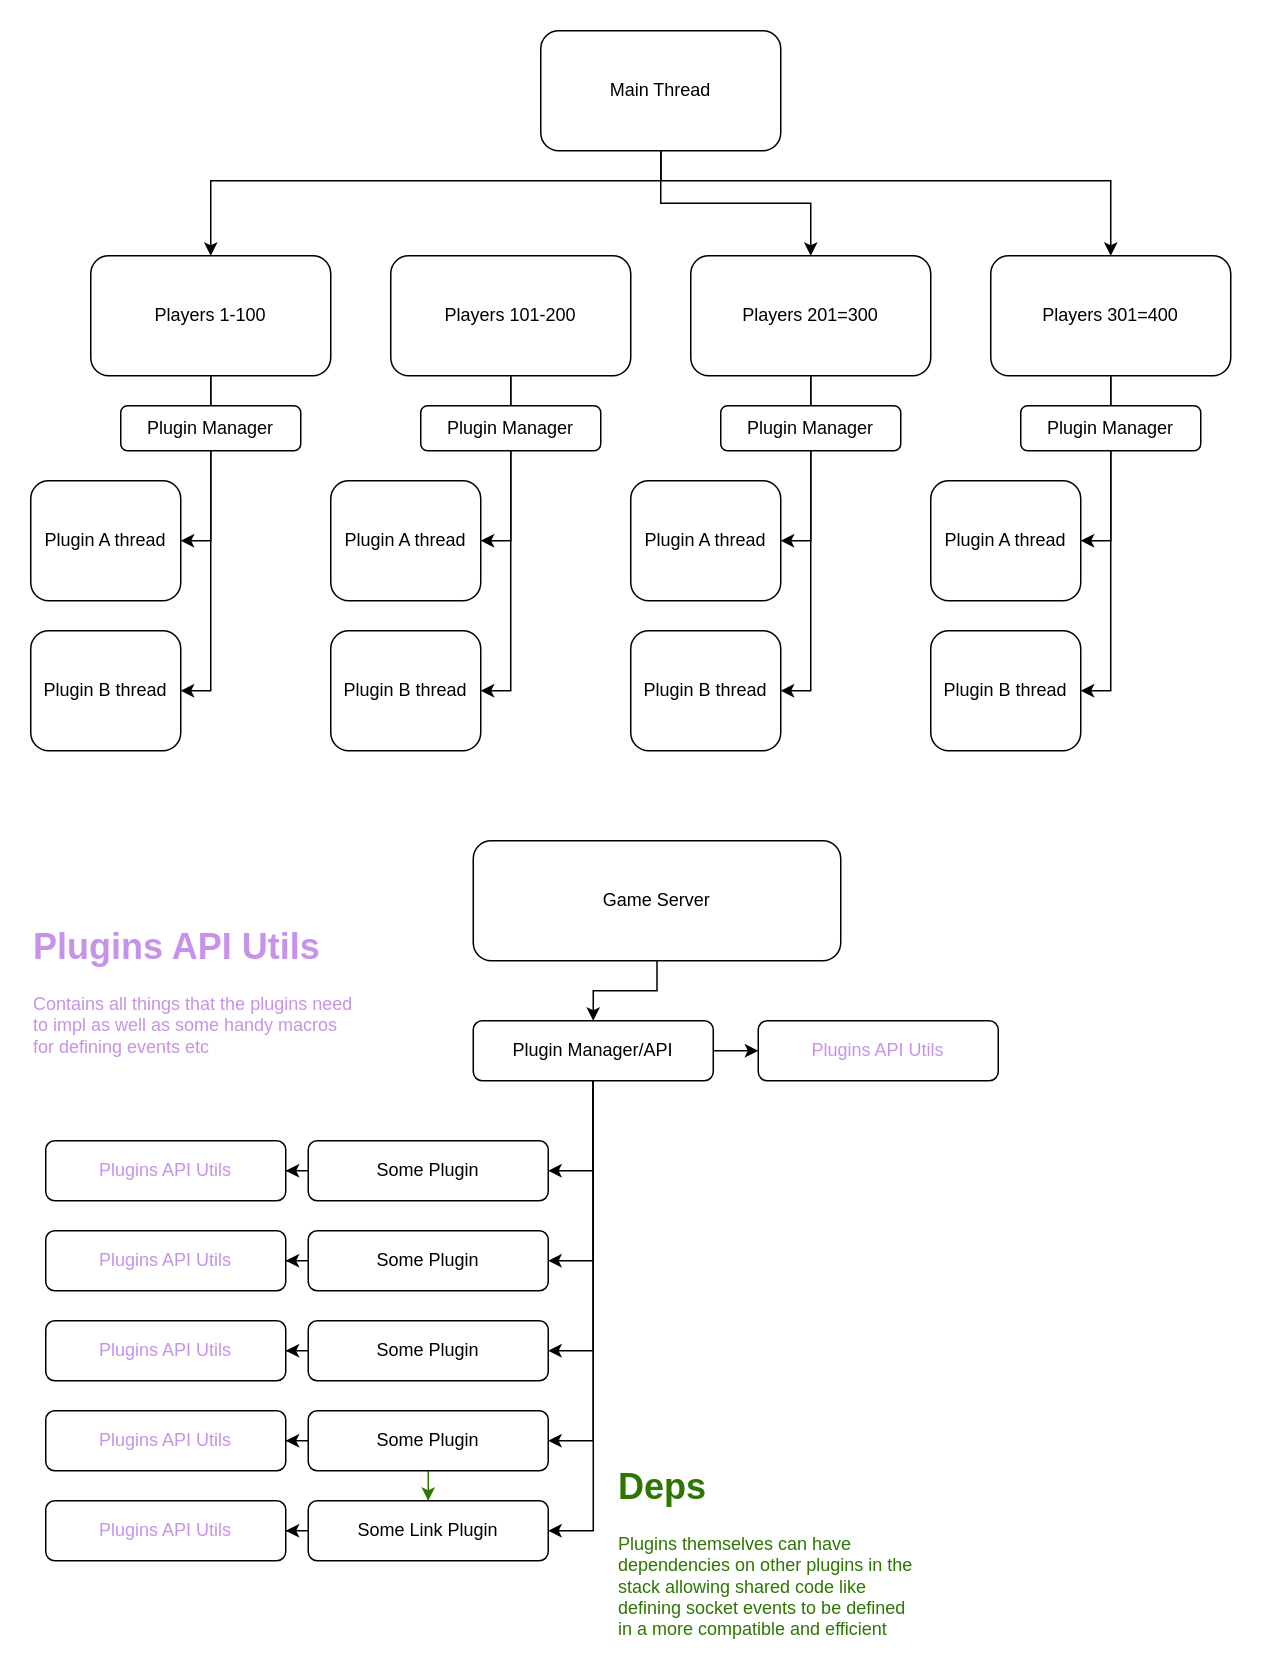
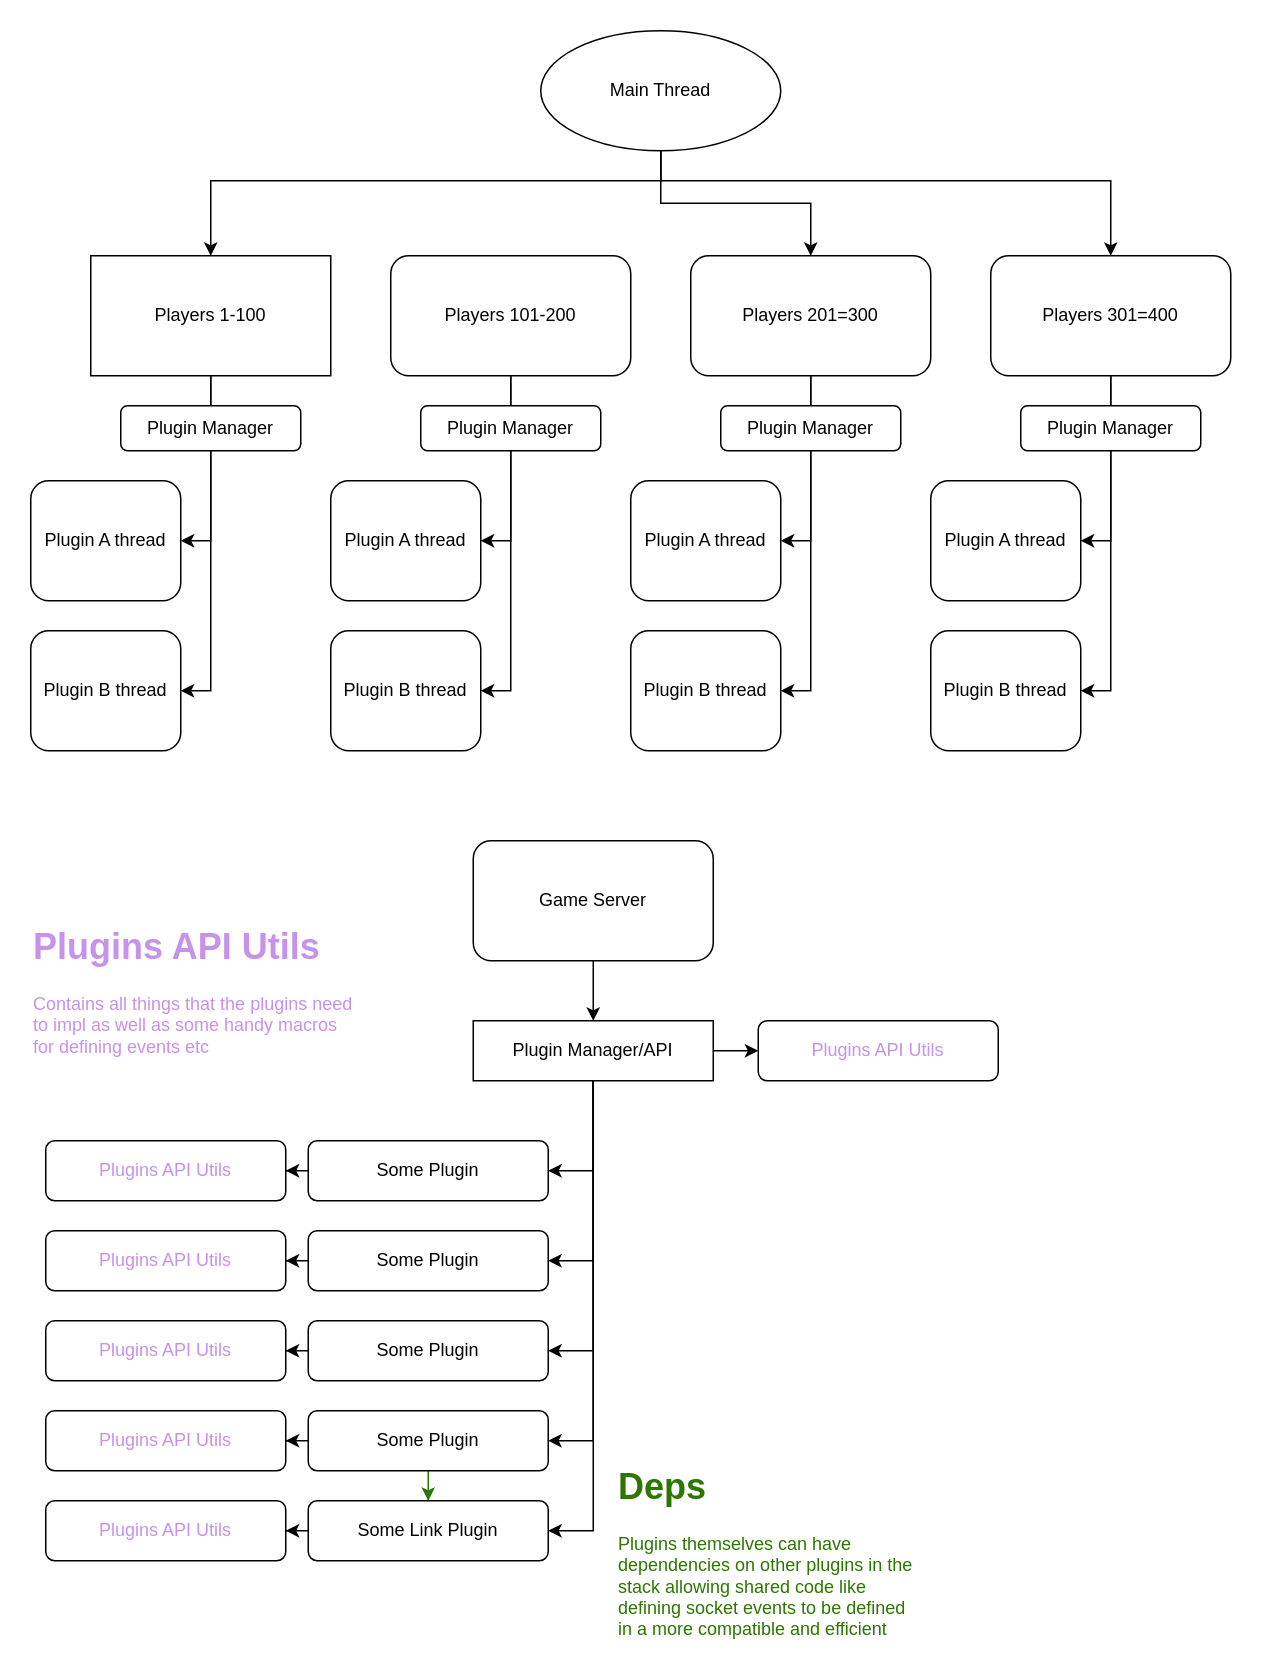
  <mxCell id="0" />
  <mxCell id="1" parent="0" />
  <mxCell id="2" value="" style="edgeStyle=orthogonalEdgeStyle;rounded=0;orthogonalLoop=1;jettySize=auto;html=1;entryX=1;entryY=0.5;entryDx=0;entryDy=0;" parent="1" source="3" target="11" edge="1"><mxGeometry relative="1" as="geometry"><Array as="points"><mxPoint x="140" y="360" /></Array></mxGeometry></mxCell>
- <mxCell id="3" value="Players 1-100" style="rounded=1;whiteSpace=wrap;html=1;" parent="1" vertex="1"><mxGeometry x="60" y="170" width="160" height="80" as="geometry" /></mxCell>
+ <mxCell id="3" value="Players 1-100" style="whiteSpace=wrap;html=1;rounded=0;" parent="1" vertex="1"><mxGeometry x="60" y="170" width="160" height="80" as="geometry" /></mxCell>
  <mxCell id="4" value="Players 101-200" style="rounded=1;whiteSpace=wrap;html=1;" parent="1" vertex="1"><mxGeometry x="260" y="170" width="160" height="80" as="geometry" /></mxCell>
  <mxCell id="5" value="Players 201=300" style="rounded=1;whiteSpace=wrap;html=1;" parent="1" vertex="1"><mxGeometry x="460" y="170" width="160" height="80" as="geometry" /></mxCell>
  <mxCell id="6" value="Players 301=400" style="rounded=1;whiteSpace=wrap;html=1;" parent="1" vertex="1"><mxGeometry x="660" y="170" width="160" height="80" as="geometry" /></mxCell>
  <mxCell id="7" style="edgeStyle=orthogonalEdgeStyle;rounded=0;orthogonalLoop=1;jettySize=auto;html=1;" parent="1" source="10" target="5" edge="1"><mxGeometry relative="1" as="geometry" /></mxCell>
  <mxCell id="8" style="edgeStyle=orthogonalEdgeStyle;rounded=0;orthogonalLoop=1;jettySize=auto;html=1;entryX=0.5;entryY=0;entryDx=0;entryDy=0;" parent="1" source="10" target="6" edge="1"><mxGeometry relative="1" as="geometry"><Array as="points"><mxPoint x="440" y="120" /><mxPoint x="740" y="120" /></Array></mxGeometry></mxCell>
  <mxCell id="9" style="edgeStyle=orthogonalEdgeStyle;rounded=0;orthogonalLoop=1;jettySize=auto;html=1;entryX=0.5;entryY=0;entryDx=0;entryDy=0;" parent="1" source="10" target="3" edge="1"><mxGeometry relative="1" as="geometry"><Array as="points"><mxPoint x="440" y="120" /><mxPoint x="140" y="120" /></Array></mxGeometry></mxCell>
- <mxCell id="10" value="Main Thread" style="rounded=1;whiteSpace=wrap;html=1;" parent="1" vertex="1"><mxGeometry x="360" y="20" width="160" height="80" as="geometry" /></mxCell>
+ <mxCell id="10" value="Main Thread" style="ellipse;whiteSpace=wrap;html=1;" parent="1" vertex="1"><mxGeometry x="360" y="20" width="160" height="80" as="geometry" /></mxCell>
  <mxCell id="11" value="Plugin A thread" style="rounded=1;whiteSpace=wrap;html=1;" parent="1" vertex="1"><mxGeometry x="20" y="320" width="100" height="80" as="geometry" /></mxCell>
  <mxCell id="12" value="Plugin B thread" style="rounded=1;whiteSpace=wrap;html=1;" parent="1" vertex="1"><mxGeometry x="20" y="420" width="100" height="80" as="geometry" /></mxCell>
  <mxCell id="13" value="" style="edgeStyle=orthogonalEdgeStyle;rounded=0;orthogonalLoop=1;jettySize=auto;html=1;entryX=1;entryY=0.5;entryDx=0;entryDy=0;exitX=0.5;exitY=1;exitDx=0;exitDy=0;" parent="1" source="3" target="12" edge="1"><mxGeometry relative="1" as="geometry"><mxPoint x="150" y="260" as="sourcePoint" /><mxPoint x="100" y="370" as="targetPoint" /><Array as="points"><mxPoint x="140" y="460" /></Array></mxGeometry></mxCell>
  <mxCell id="14" value="" style="edgeStyle=orthogonalEdgeStyle;rounded=0;orthogonalLoop=1;jettySize=auto;html=1;entryX=1;entryY=0.5;entryDx=0;entryDy=0;" parent="1" target="15" edge="1"><mxGeometry relative="1" as="geometry"><mxPoint x="340" y="250" as="sourcePoint" /><Array as="points"><mxPoint x="340" y="360" /></Array></mxGeometry></mxCell>
  <mxCell id="15" value="Plugin A thread" style="rounded=1;whiteSpace=wrap;html=1;" parent="1" vertex="1"><mxGeometry x="220" y="320" width="100" height="80" as="geometry" /></mxCell>
  <mxCell id="16" value="Plugin B thread" style="rounded=1;whiteSpace=wrap;html=1;" parent="1" vertex="1"><mxGeometry x="220" y="420" width="100" height="80" as="geometry" /></mxCell>
  <mxCell id="17" value="" style="edgeStyle=orthogonalEdgeStyle;rounded=0;orthogonalLoop=1;jettySize=auto;html=1;entryX=1;entryY=0.5;entryDx=0;entryDy=0;exitX=0.5;exitY=1;exitDx=0;exitDy=0;" parent="1" target="16" edge="1"><mxGeometry relative="1" as="geometry"><mxPoint x="340" y="250" as="sourcePoint" /><mxPoint x="300" y="370" as="targetPoint" /><Array as="points"><mxPoint x="340" y="460" /></Array></mxGeometry></mxCell>
  <mxCell id="18" value="" style="edgeStyle=orthogonalEdgeStyle;rounded=0;orthogonalLoop=1;jettySize=auto;html=1;entryX=1;entryY=0.5;entryDx=0;entryDy=0;" parent="1" target="19" edge="1"><mxGeometry relative="1" as="geometry"><mxPoint x="540" y="250" as="sourcePoint" /><Array as="points"><mxPoint x="540" y="360" /></Array></mxGeometry></mxCell>
  <mxCell id="19" value="Plugin A thread" style="rounded=1;whiteSpace=wrap;html=1;" parent="1" vertex="1"><mxGeometry x="420" y="320" width="100" height="80" as="geometry" /></mxCell>
  <mxCell id="20" value="Plugin B thread" style="rounded=1;whiteSpace=wrap;html=1;" parent="1" vertex="1"><mxGeometry x="420" y="420" width="100" height="80" as="geometry" /></mxCell>
  <mxCell id="21" value="" style="edgeStyle=orthogonalEdgeStyle;rounded=0;orthogonalLoop=1;jettySize=auto;html=1;entryX=1;entryY=0.5;entryDx=0;entryDy=0;exitX=0.5;exitY=1;exitDx=0;exitDy=0;" parent="1" target="20" edge="1"><mxGeometry relative="1" as="geometry"><mxPoint x="540" y="250" as="sourcePoint" /><mxPoint x="500" y="370" as="targetPoint" /><Array as="points"><mxPoint x="540" y="460" /></Array></mxGeometry></mxCell>
  <mxCell id="22" value="" style="edgeStyle=orthogonalEdgeStyle;rounded=0;orthogonalLoop=1;jettySize=auto;html=1;entryX=1;entryY=0.5;entryDx=0;entryDy=0;" parent="1" target="23" edge="1"><mxGeometry relative="1" as="geometry"><mxPoint x="740" y="250" as="sourcePoint" /><Array as="points"><mxPoint x="740" y="360" /></Array></mxGeometry></mxCell>
  <mxCell id="23" value="Plugin A thread" style="rounded=1;whiteSpace=wrap;html=1;" parent="1" vertex="1"><mxGeometry x="620" y="320" width="100" height="80" as="geometry" /></mxCell>
  <mxCell id="24" value="Plugin B thread" style="rounded=1;whiteSpace=wrap;html=1;" parent="1" vertex="1"><mxGeometry x="620" y="420" width="100" height="80" as="geometry" /></mxCell>
  <mxCell id="25" value="" style="edgeStyle=orthogonalEdgeStyle;rounded=0;orthogonalLoop=1;jettySize=auto;html=1;entryX=1;entryY=0.5;entryDx=0;entryDy=0;exitX=0.5;exitY=1;exitDx=0;exitDy=0;" parent="1" target="24" edge="1"><mxGeometry relative="1" as="geometry"><mxPoint x="740" y="250" as="sourcePoint" /><mxPoint x="700" y="370" as="targetPoint" /><Array as="points"><mxPoint x="740" y="460" /></Array></mxGeometry></mxCell>
  <mxCell id="26" value="Plugin Manager" style="rounded=1;whiteSpace=wrap;html=1;" parent="1" vertex="1"><mxGeometry x="80" y="270" width="120" height="30" as="geometry" /></mxCell>
  <mxCell id="27" value="Plugin Manager" style="rounded=1;whiteSpace=wrap;html=1;" parent="1" vertex="1"><mxGeometry x="280" y="270" width="120" height="30" as="geometry" /></mxCell>
  <mxCell id="28" value="Plugin Manager" style="rounded=1;whiteSpace=wrap;html=1;" parent="1" vertex="1"><mxGeometry x="480" y="270" width="120" height="30" as="geometry" /></mxCell>
  <mxCell id="29" value="Plugin Manager" style="rounded=1;whiteSpace=wrap;html=1;" parent="1" vertex="1"><mxGeometry x="680" y="270" width="120" height="30" as="geometry" /></mxCell>
  <mxCell id="30" value="" style="edgeStyle=orthogonalEdgeStyle;rounded=0;orthogonalLoop=1;jettySize=auto;html=1;" parent="1" source="31" target="38" edge="1"><mxGeometry relative="1" as="geometry" /></mxCell>
- <mxCell id="31" value="Game Server" style="rounded=1;whiteSpace=wrap;html=1;" parent="1" vertex="1"><mxGeometry x="315" y="560" width="245" height="80" as="geometry" /></mxCell>
+ <mxCell id="31" value="Game Server" style="rounded=1;whiteSpace=wrap;html=1;" parent="1" vertex="1"><mxGeometry x="315" y="560" width="160" height="80" as="geometry" /></mxCell>
  <mxCell id="32" value="" style="edgeStyle=orthogonalEdgeStyle;rounded=0;orthogonalLoop=1;jettySize=auto;html=1;" parent="1" source="38" target="40" edge="1"><mxGeometry relative="1" as="geometry"><Array as="points"><mxPoint x="395" y="780" /></Array></mxGeometry></mxCell>
  <mxCell id="33" style="edgeStyle=orthogonalEdgeStyle;rounded=0;orthogonalLoop=1;jettySize=auto;html=1;entryX=1;entryY=0.5;entryDx=0;entryDy=0;" parent="1" source="38" target="43" edge="1"><mxGeometry relative="1" as="geometry" /></mxCell>
  <mxCell id="34" style="edgeStyle=orthogonalEdgeStyle;rounded=0;orthogonalLoop=1;jettySize=auto;html=1;entryX=1;entryY=0.5;entryDx=0;entryDy=0;" parent="1" source="38" target="46" edge="1"><mxGeometry relative="1" as="geometry" /></mxCell>
  <mxCell id="35" style="edgeStyle=orthogonalEdgeStyle;rounded=0;orthogonalLoop=1;jettySize=auto;html=1;" parent="1" source="38" target="50" edge="1"><mxGeometry relative="1" as="geometry"><Array as="points"><mxPoint x="395" y="960" /></Array></mxGeometry></mxCell>
  <mxCell id="36" style="edgeStyle=orthogonalEdgeStyle;rounded=0;orthogonalLoop=1;jettySize=auto;html=1;entryX=1;entryY=0.5;entryDx=0;entryDy=0;" parent="1" source="38" target="54" edge="1"><mxGeometry relative="1" as="geometry" /></mxCell>
  <mxCell id="37" style="edgeStyle=orthogonalEdgeStyle;rounded=0;orthogonalLoop=1;jettySize=auto;html=1;" parent="1" source="38" target="57" edge="1"><mxGeometry relative="1" as="geometry" /></mxCell>
- <mxCell id="38" value="Plugin Manager/API" style="rounded=1;whiteSpace=wrap;html=1;" parent="1" vertex="1"><mxGeometry x="315" y="680" width="160" height="40" as="geometry" /></mxCell>
+ <mxCell id="38" value="Plugin Manager/API" style="whiteSpace=wrap;html=1;rounded=0;" parent="1" vertex="1"><mxGeometry x="315" y="680" width="160" height="40" as="geometry" /></mxCell>
  <mxCell id="39" value="" style="edgeStyle=orthogonalEdgeStyle;rounded=0;orthogonalLoop=1;jettySize=auto;html=1;" parent="1" source="40" target="41" edge="1"><mxGeometry relative="1" as="geometry" /></mxCell>
  <mxCell id="40" value="Some Plugin" style="rounded=1;whiteSpace=wrap;html=1;" parent="1" vertex="1"><mxGeometry x="205" y="760" width="160" height="40" as="geometry" /></mxCell>
  <mxCell id="41" value="Plugins API Utils" style="rounded=1;whiteSpace=wrap;html=1;fontColor=#C792EA;" parent="1" vertex="1"><mxGeometry x="30" y="760" width="160" height="40" as="geometry" /></mxCell>
  <mxCell id="42" value="" style="edgeStyle=orthogonalEdgeStyle;rounded=0;orthogonalLoop=1;jettySize=auto;html=1;" parent="1" source="43" target="44" edge="1"><mxGeometry relative="1" as="geometry" /></mxCell>
  <mxCell id="43" value="Some Plugin" style="rounded=1;whiteSpace=wrap;html=1;" parent="1" vertex="1"><mxGeometry x="205" y="820" width="160" height="40" as="geometry" /></mxCell>
  <mxCell id="44" value="Plugins API Utils" style="rounded=1;whiteSpace=wrap;html=1;fontColor=#C792EA;" parent="1" vertex="1"><mxGeometry x="30" y="820" width="160" height="40" as="geometry" /></mxCell>
  <mxCell id="45" value="" style="edgeStyle=orthogonalEdgeStyle;rounded=0;orthogonalLoop=1;jettySize=auto;html=1;" parent="1" source="46" target="47" edge="1"><mxGeometry relative="1" as="geometry" /></mxCell>
  <mxCell id="46" value="Some Plugin" style="rounded=1;whiteSpace=wrap;html=1;" parent="1" vertex="1"><mxGeometry x="205" y="880" width="160" height="40" as="geometry" /></mxCell>
  <mxCell id="47" value="Plugins API Utils" style="rounded=1;whiteSpace=wrap;html=1;fontColor=#C792EA;" parent="1" vertex="1"><mxGeometry x="30" y="880" width="160" height="40" as="geometry" /></mxCell>
  <mxCell id="48" value="" style="edgeStyle=orthogonalEdgeStyle;rounded=0;orthogonalLoop=1;jettySize=auto;html=1;" parent="1" source="50" target="51" edge="1"><mxGeometry relative="1" as="geometry" /></mxCell>
  <mxCell id="49" style="edgeStyle=orthogonalEdgeStyle;rounded=0;orthogonalLoop=1;jettySize=auto;html=1;entryX=0.5;entryY=0;entryDx=0;entryDy=0;fillColor=#60a917;strokeColor=#2D7600;" parent="1" source="50" target="54" edge="1"><mxGeometry relative="1" as="geometry" /></mxCell>
  <mxCell id="50" value="Some Plugin" style="rounded=1;whiteSpace=wrap;html=1;" parent="1" vertex="1"><mxGeometry x="205" y="940" width="160" height="40" as="geometry" /></mxCell>
  <mxCell id="51" value="Plugins API Utils" style="rounded=1;whiteSpace=wrap;html=1;fontColor=#C792EA;" parent="1" vertex="1"><mxGeometry x="30" y="940" width="160" height="40" as="geometry" /></mxCell>
  <mxCell id="52" value="&lt;h1 style=&quot;margin-top: 0px;&quot;&gt;Plugins API Utils&lt;/h1&gt;&lt;p&gt;Contains all things that the plugins need to impl as well as some handy macros for defining events etc&lt;/p&gt;" style="text;html=1;whiteSpace=wrap;overflow=hidden;rounded=0;fontColor=#C792EA;" parent="1" vertex="1"><mxGeometry x="20" y="610" width="220" height="120" as="geometry" /></mxCell>
  <mxCell id="53" value="" style="edgeStyle=orthogonalEdgeStyle;rounded=0;orthogonalLoop=1;jettySize=auto;html=1;" parent="1" source="54" target="55" edge="1"><mxGeometry relative="1" as="geometry" /></mxCell>
  <mxCell id="54" value="Some Link Plugin" style="rounded=1;whiteSpace=wrap;html=1;" parent="1" vertex="1"><mxGeometry x="205" y="1000" width="160" height="40" as="geometry" /></mxCell>
  <mxCell id="55" value="Plugins API Utils" style="rounded=1;whiteSpace=wrap;html=1;fontColor=#C792EA;" parent="1" vertex="1"><mxGeometry x="30" y="1000" width="160" height="40" as="geometry" /></mxCell>
  <mxCell id="56" value="&lt;h1 style=&quot;margin-top: 0px;&quot;&gt;Deps&lt;/h1&gt;&lt;p&gt;Plugins themselves can have dependencies on other plugins in the stack allowing shared code like defining socket events to be defined in a more compatible and efficient way&lt;/p&gt;" style="text;html=1;whiteSpace=wrap;overflow=hidden;rounded=0;fontColor=#2d7600;" parent="1" vertex="1"><mxGeometry x="410" y="970" width="205" height="120" as="geometry" /></mxCell>
  <mxCell id="57" value="Plugins API Utils" style="rounded=1;whiteSpace=wrap;html=1;fontColor=#C792EA;" parent="1" vertex="1"><mxGeometry x="505" y="680" width="160" height="40" as="geometry" /></mxCell>
